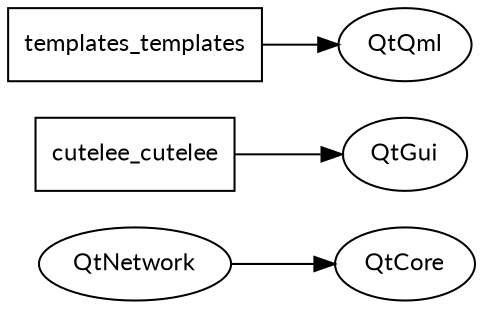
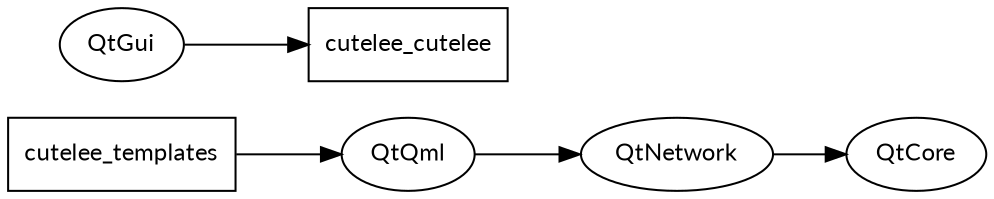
  digraph {
    fontname=Lato
    rankdir=LR
    node [fontname=Lato fontsize=12 shape=ellipse]
    edge [fontname=Lato]
    n1 [label=QtCore]
    n2 [label=QtGui]
    n3 [label=QtQml]
    n4 [label=QtNetwork]
-   n5 [label=templates_templates shape=polygon]
+   n5 [label=cutelee_templates shape=polygon]
    n6 [label=cutelee_cutelee shape=polygon]
+   n3 -> n4
    n4 -> n1
    n5 -> n3
-   n6 -> n2
+   n2 -> n6
  }
